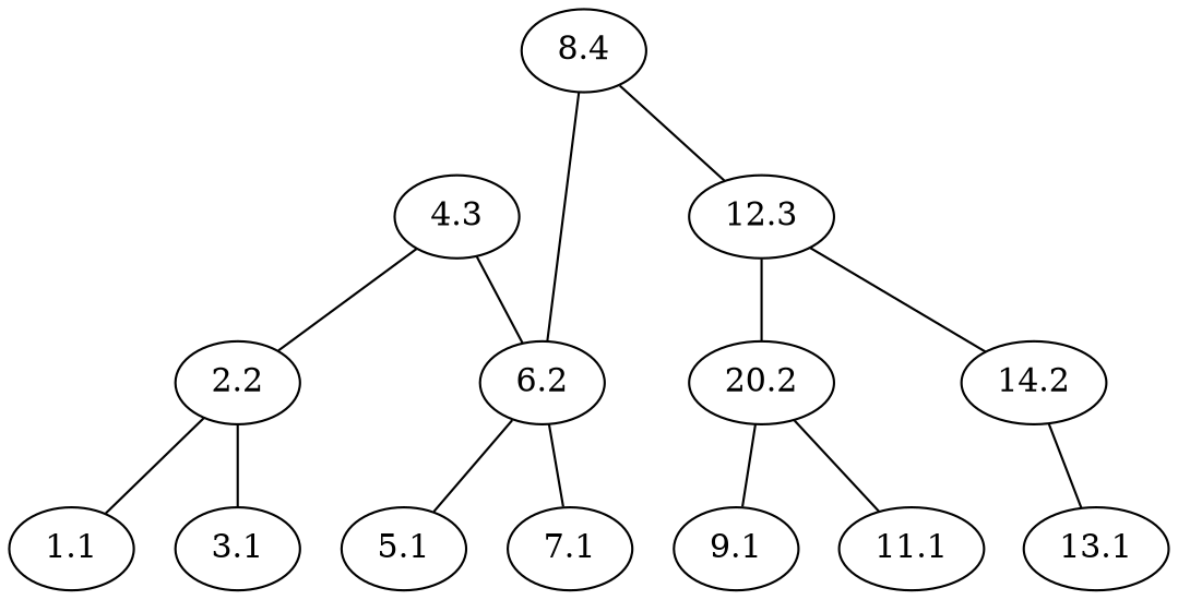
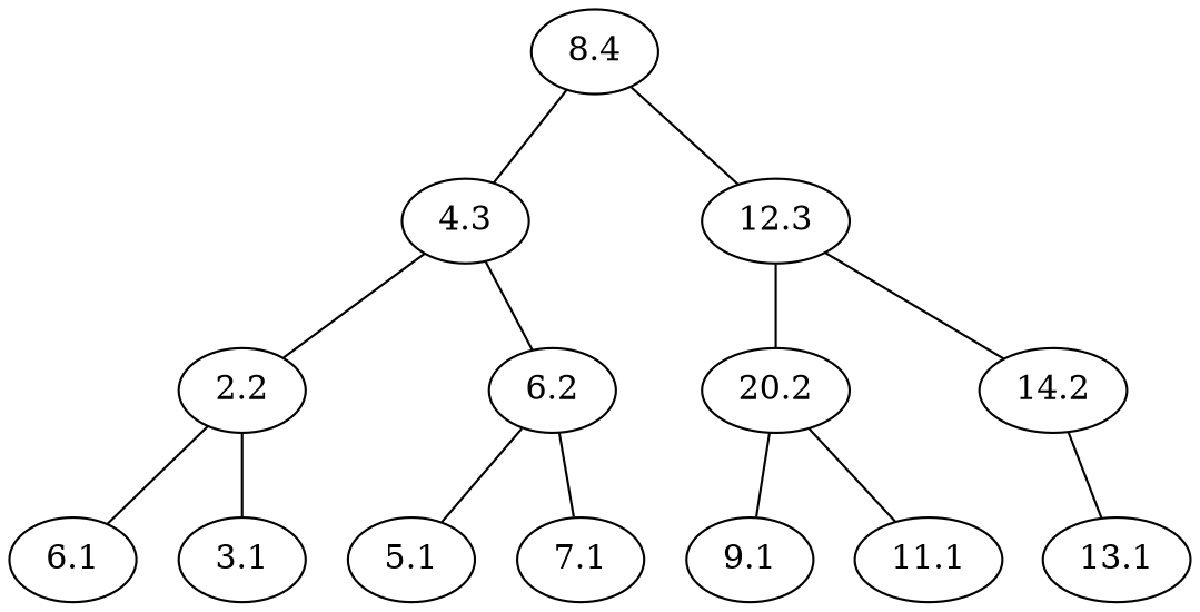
  graph {
    8.4
    4.3
    12.3
    2.2
    6.2
    n6 [label=20.2]
    14.2
-   1.1
+   1.1 [label=6.1]
    3.1
    5.1
    7.1
    9.1
    11.1
    13.1
-   8.4 -- 6.2
+   8.4 -- 4.3
    8.4 -- 12.3
    4.3 -- 2.2
    4.3 -- 6.2
    12.3 -- n6
    12.3 -- 14.2
    2.2 -- 1.1
    2.2 -- 3.1
    6.2 -- 5.1
    6.2 -- 7.1
    n6 -- 9.1
    n6 -- 11.1
    14.2 -- 13.1
  }
